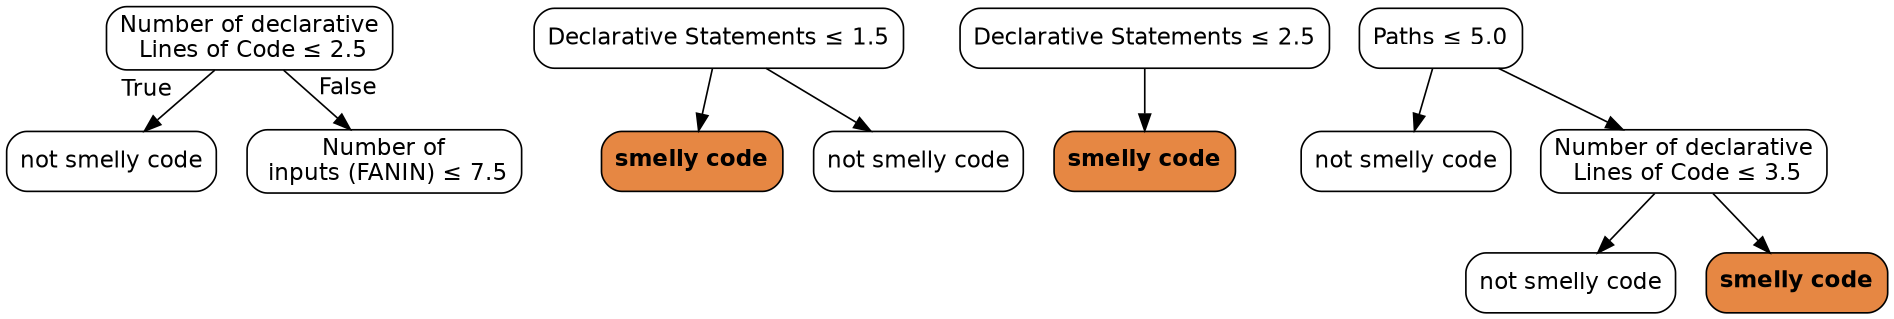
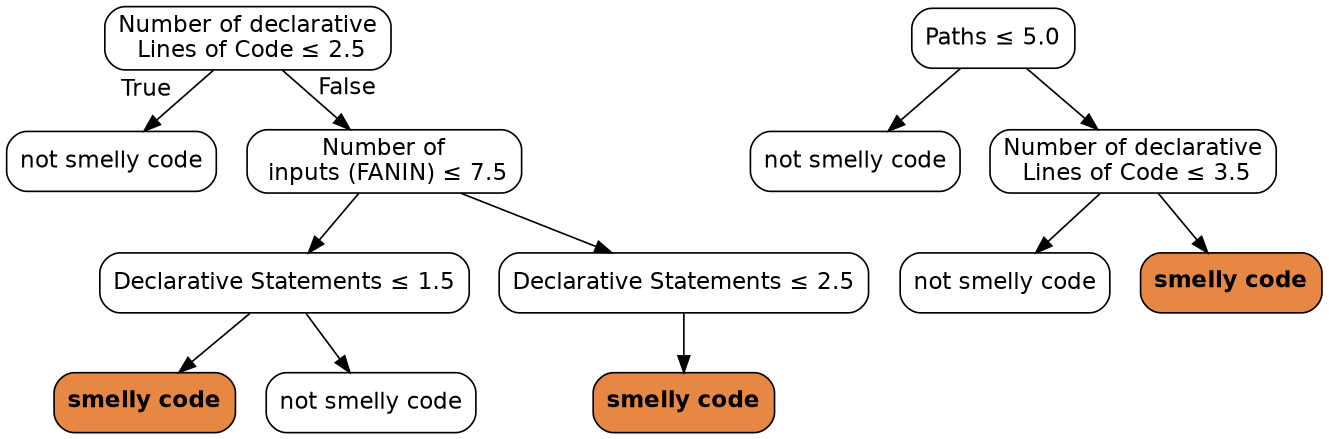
  digraph {
    node [color=black fillcolor="#FFFFFF" fontname=helvetica shape=box style="filled, rounded"]
    edge [fontname=helvetica]
    n1 [label=<Number of declarative<br/> Lines of Code &le; 2.5>]
    n2 [label=<not smelly code>]
    n3 [label=<Number of<br/> inputs (FANIN) &le; 7.5>]
    n4 [label=<Declarative Statements &le; 1.5>]
    n5 [label=<Declarative Statements &le; 2.5>]
    n6 [fillcolor="#e68743" label=<<b>smelly code</b>>]
    n7 [label=<not smelly code>]
    n8 [fillcolor="#e68743" label=<<b>smelly code</b>>]
    n9 [label=<Paths &le; 5.0>]
    n10 [label=<not smelly code>]
    n11 [label=<Number of declarative<br/> Lines of Code &le; 3.5>]
    n12 [label=<not smelly code>]
    n13 [fillcolor="#e68743" label=<<b>smelly code</b>>]
    n1 -> n2 [headlabel=True labelangle=45 labeldistance=2.5]
    n1 -> n3 [headlabel=False labelangle=-45 labeldistance=2.5]
+   n3 -> n4
+   n3 -> n5
    n4 -> n6
    n4 -> n7
    n5 -> n8
    n9 -> n10
    n9 -> n11
    n11 -> n12
    n11 -> n13
  }
